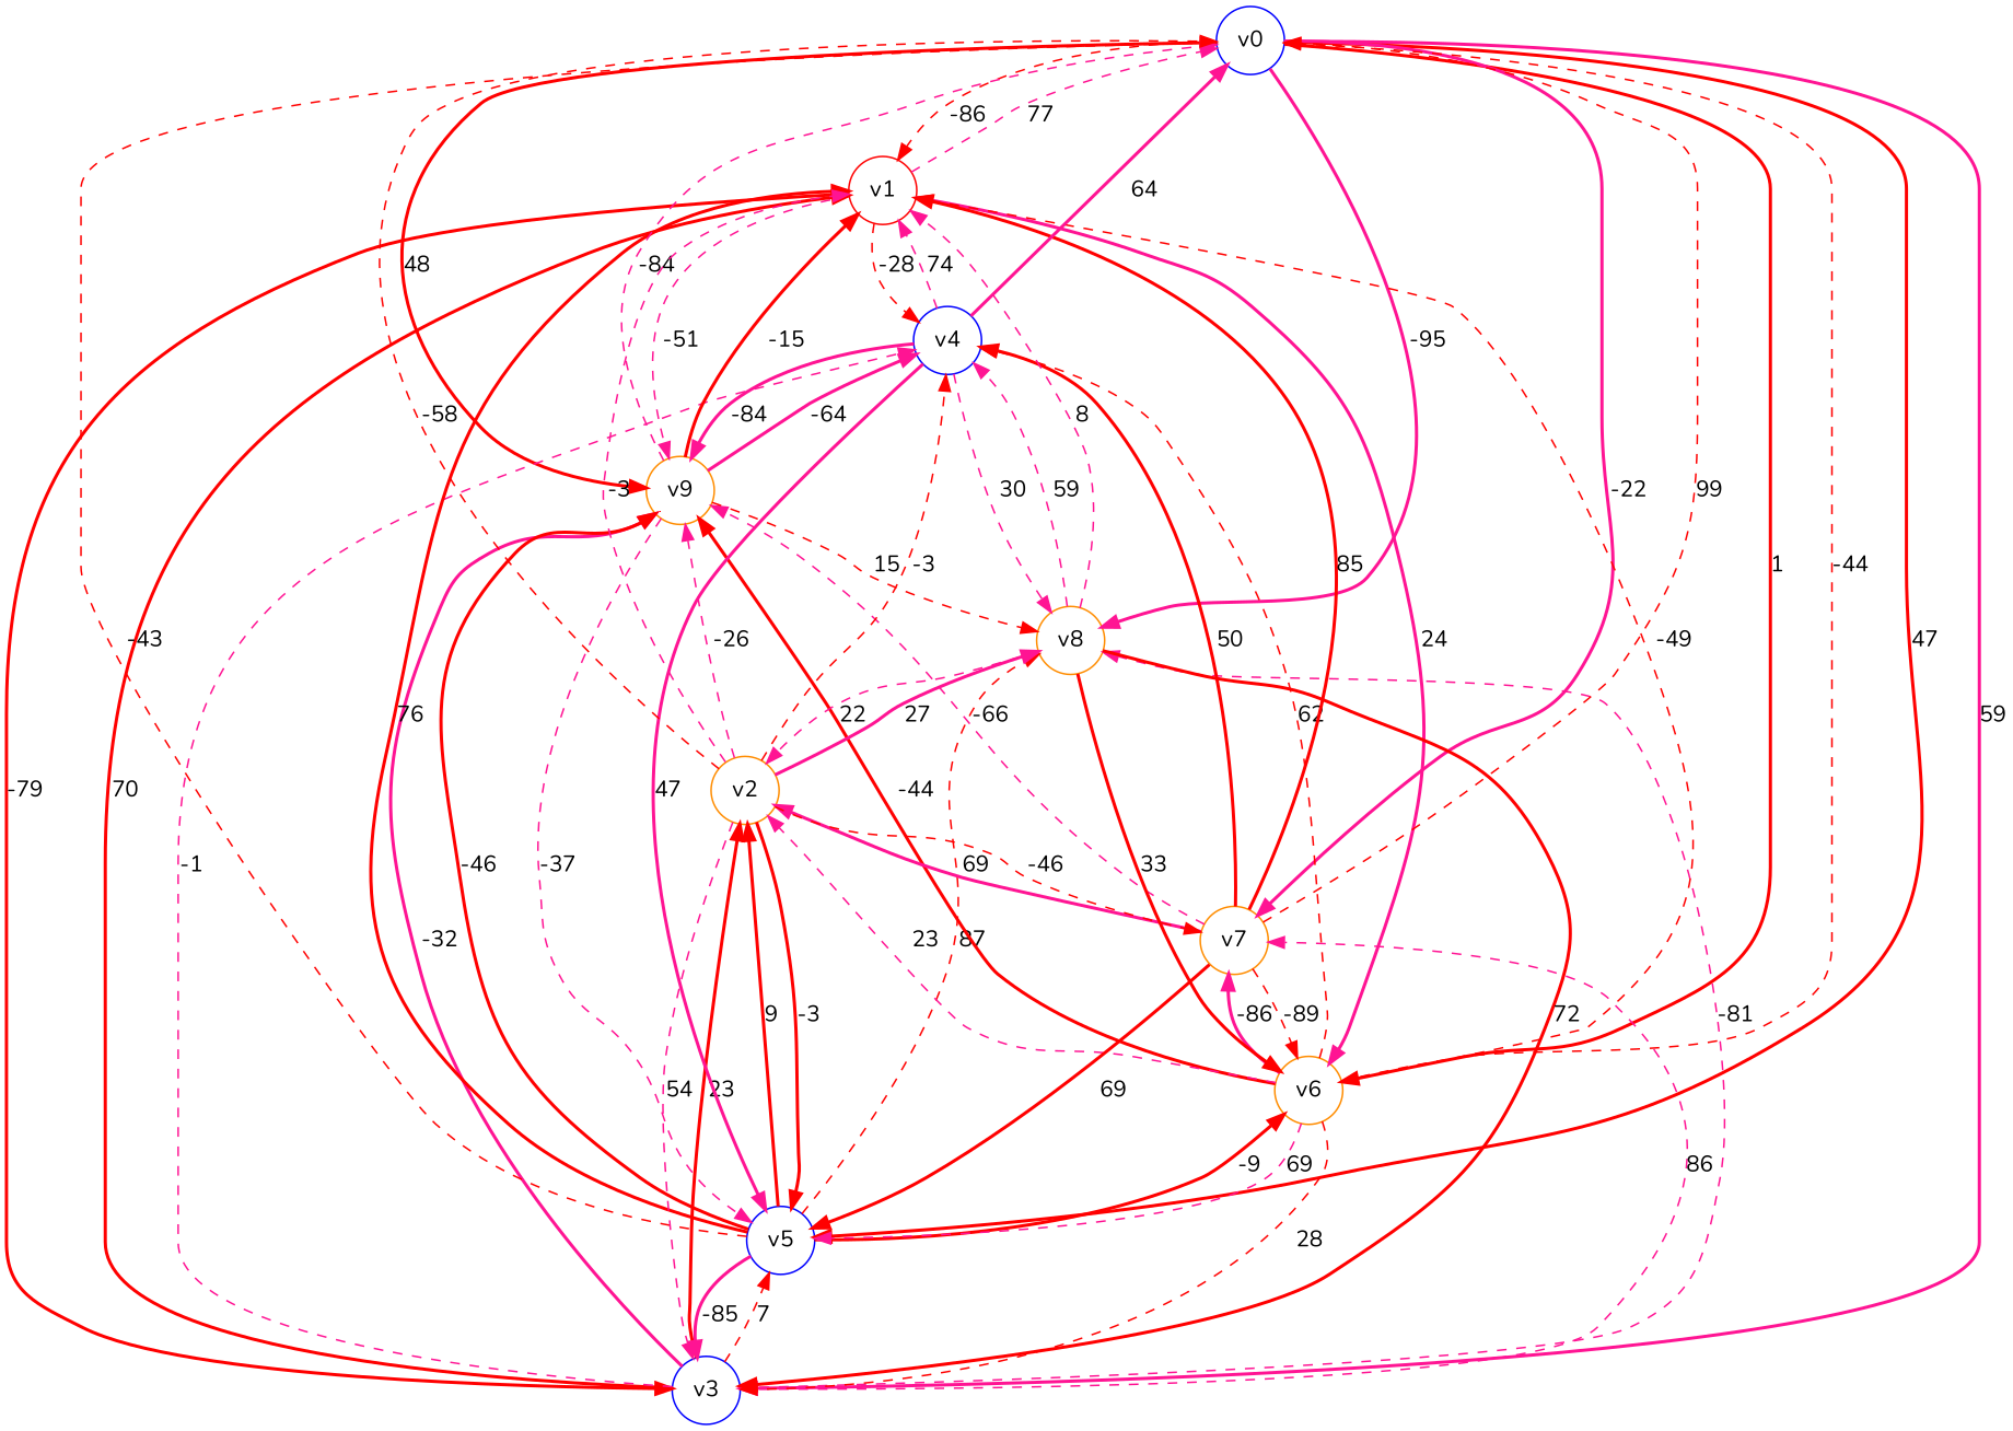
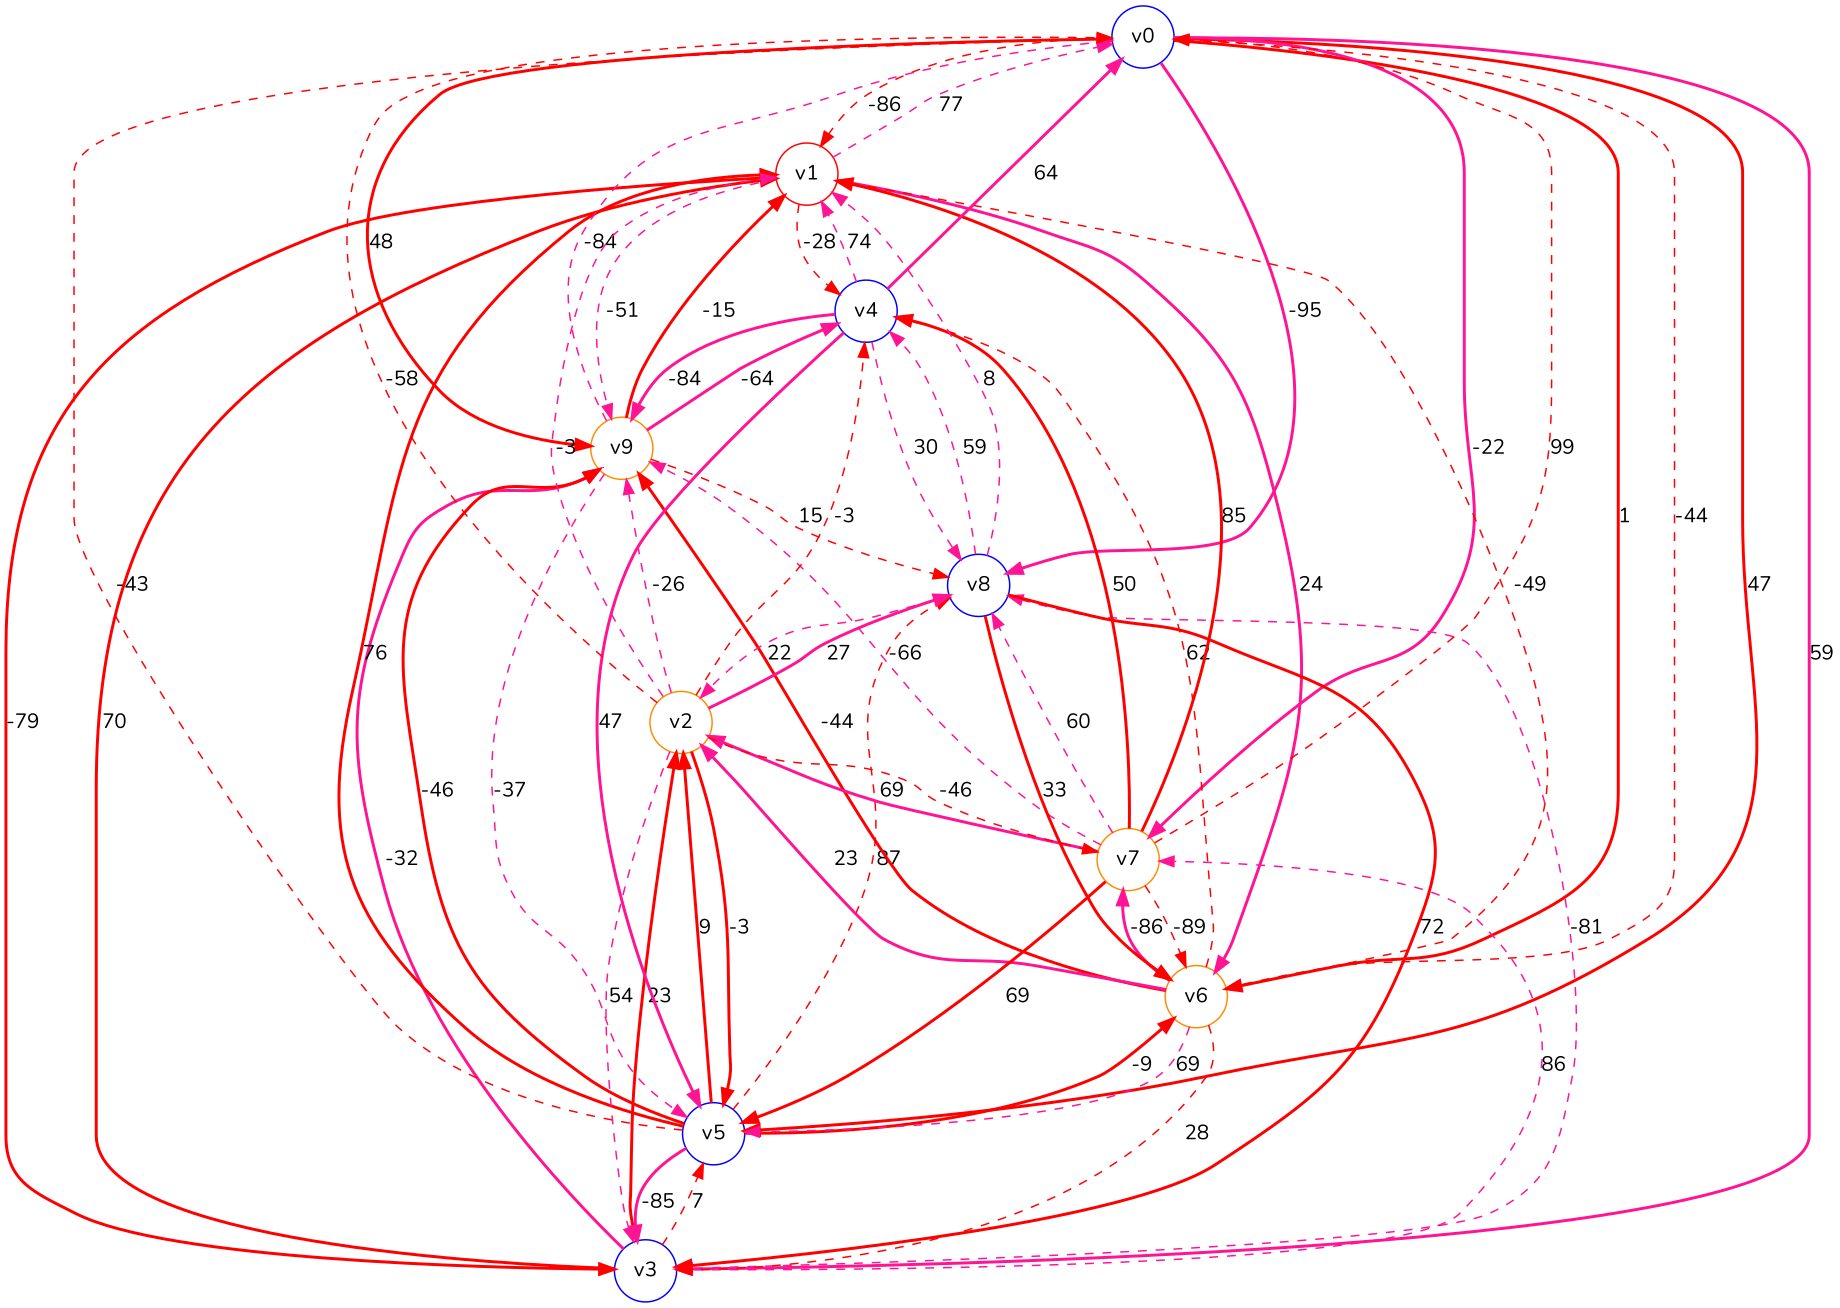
  digraph {
    fontname=Nunito
    node [color=darkorange fontname=Nunito shape=circle]
    edge [color=red fontname=Nunito style=dashed]
    n1 [color=blue label=v0]
    n2 [color=red label=v1]
    n3 [color=blue label=v3]
    n4 [color=blue label=v5]
    n5 [label=v6]
    n6 [label=v7]
-   n7 [label=v8]
+   n7 [color=blue label=v8]
    n8 [label=v9]
    n9 [color=blue label=v4]
    n10 [label=v2]
    n1 -> n2 [label=-86]
    n1 -> n3 [color=deeppink label=59 style=bold]
    n1 -> n4 [label=47 style=bold]
    n1 -> n5 [label=1 style=bold]
    n1 -> n6 [color=deeppink label=-22 style=bold]
    n1 -> n7 [color=deeppink label=-95 style=bold]
    n1 -> n8 [label=48 style=bold]
    n2 -> n1 [color=deeppink label=77]
    n2 -> n3 [label=-79 style=bold]
    n2 -> n5 [color=deeppink label=24 style=bold]
    n2 -> n8 [color=deeppink label=-51]
    n2 -> n9 [label=-28]
    n3 -> n2 [label=70 style=bold]
    n3 -> n4 [label=7]
    n3 -> n6 [color=deeppink label=86]
    n3 -> n7 [color=deeppink label=-81]
    n3 -> n8 [color=deeppink label=-32 style=bold]
-   n3 -> n9 [color=deeppink label=-1]
    n3 -> n10 [label=23 style=bold]
    n4 -> n1 [label=-43]
    n4 -> n2 [label=76 style=bold]
    n4 -> n3 [color=deeppink label=-85 style=bold]
    n4 -> n5 [label=-9 style=bold]
    n4 -> n7 [label=87]
    n4 -> n8 [label=-46 style=bold]
    n4 -> n10 [label=9 style=bold]
    n5 -> n1 [label=-44]
    n5 -> n2 [label=-49]
    n5 -> n3 [label=28]
    n5 -> n4 [color=deeppink label=69]
    n5 -> n6 [color=deeppink label=-86 style=bold]
    n5 -> n8 [label=-44 style=bold]
    n5 -> n9 [label=62]
-   n5 -> n10 [color=deeppink label=23]
+   n5 -> n10 [color=deeppink label=23 style=bold]
    n6 -> n1 [label=99]
    n6 -> n2 [label=85 style=bold]
    n6 -> n4 [label=69 style=bold]
    n6 -> n5 [label=-89]
+   n6 -> n7 [color=deeppink label=60]
    n6 -> n8 [color=deeppink label=-66]
    n6 -> n9 [label=50 style=bold]
    n6 -> n10 [color=deeppink label=69 style=bold]
    n7 -> n2 [color=deeppink label=8]
    n7 -> n3 [label=72 style=bold]
    n7 -> n5 [label=33 style=bold]
    n7 -> n9 [color=deeppink label=59]
    n7 -> n10 [color=deeppink label=22]
    n8 -> n1 [color=deeppink label=-84]
    n8 -> n2 [label=-15 style=bold]
    n8 -> n4 [color=deeppink label=-37]
    n8 -> n7 [label=15]
    n8 -> n9 [color=deeppink label=-64 style=bold]
    n9 -> n1 [color=deeppink label=64 style=bold]
    n9 -> n2 [color=deeppink label=74]
    n9 -> n4 [color=deeppink label=47 style=bold]
    n9 -> n7 [color=deeppink label=30]
    n9 -> n8 [color=deeppink label=-84 style=bold]
    n10 -> n1 [label=-58]
    n10 -> n2 [color=deeppink label=-3]
    n10 -> n3 [color=deeppink label=54]
    n10 -> n4 [label=-3 style=bold]
    n10 -> n6 [label=-46]
    n10 -> n7 [color=deeppink label=27 style=bold]
    n10 -> n8 [color=deeppink label=-26]
    n10 -> n9 [label=-3]
  }
